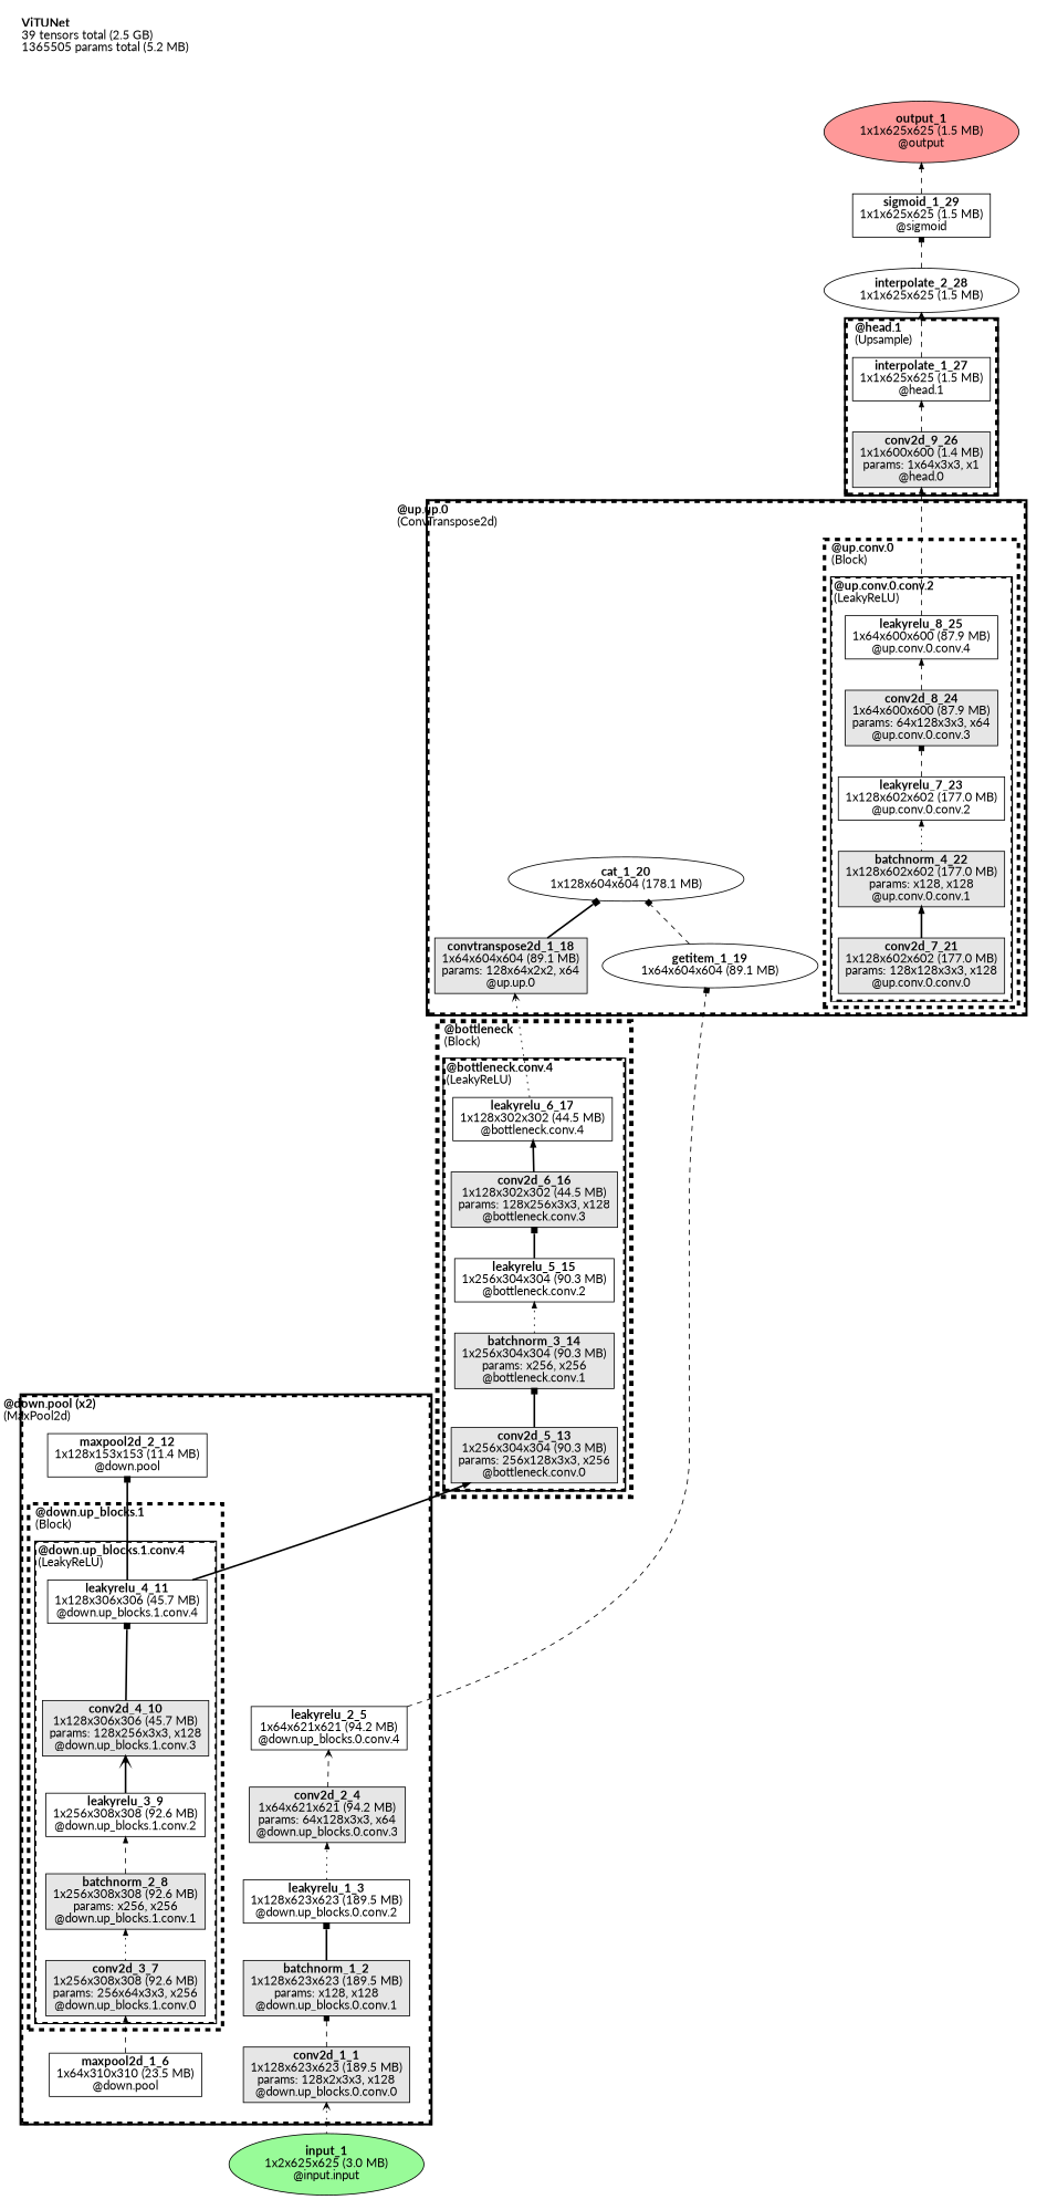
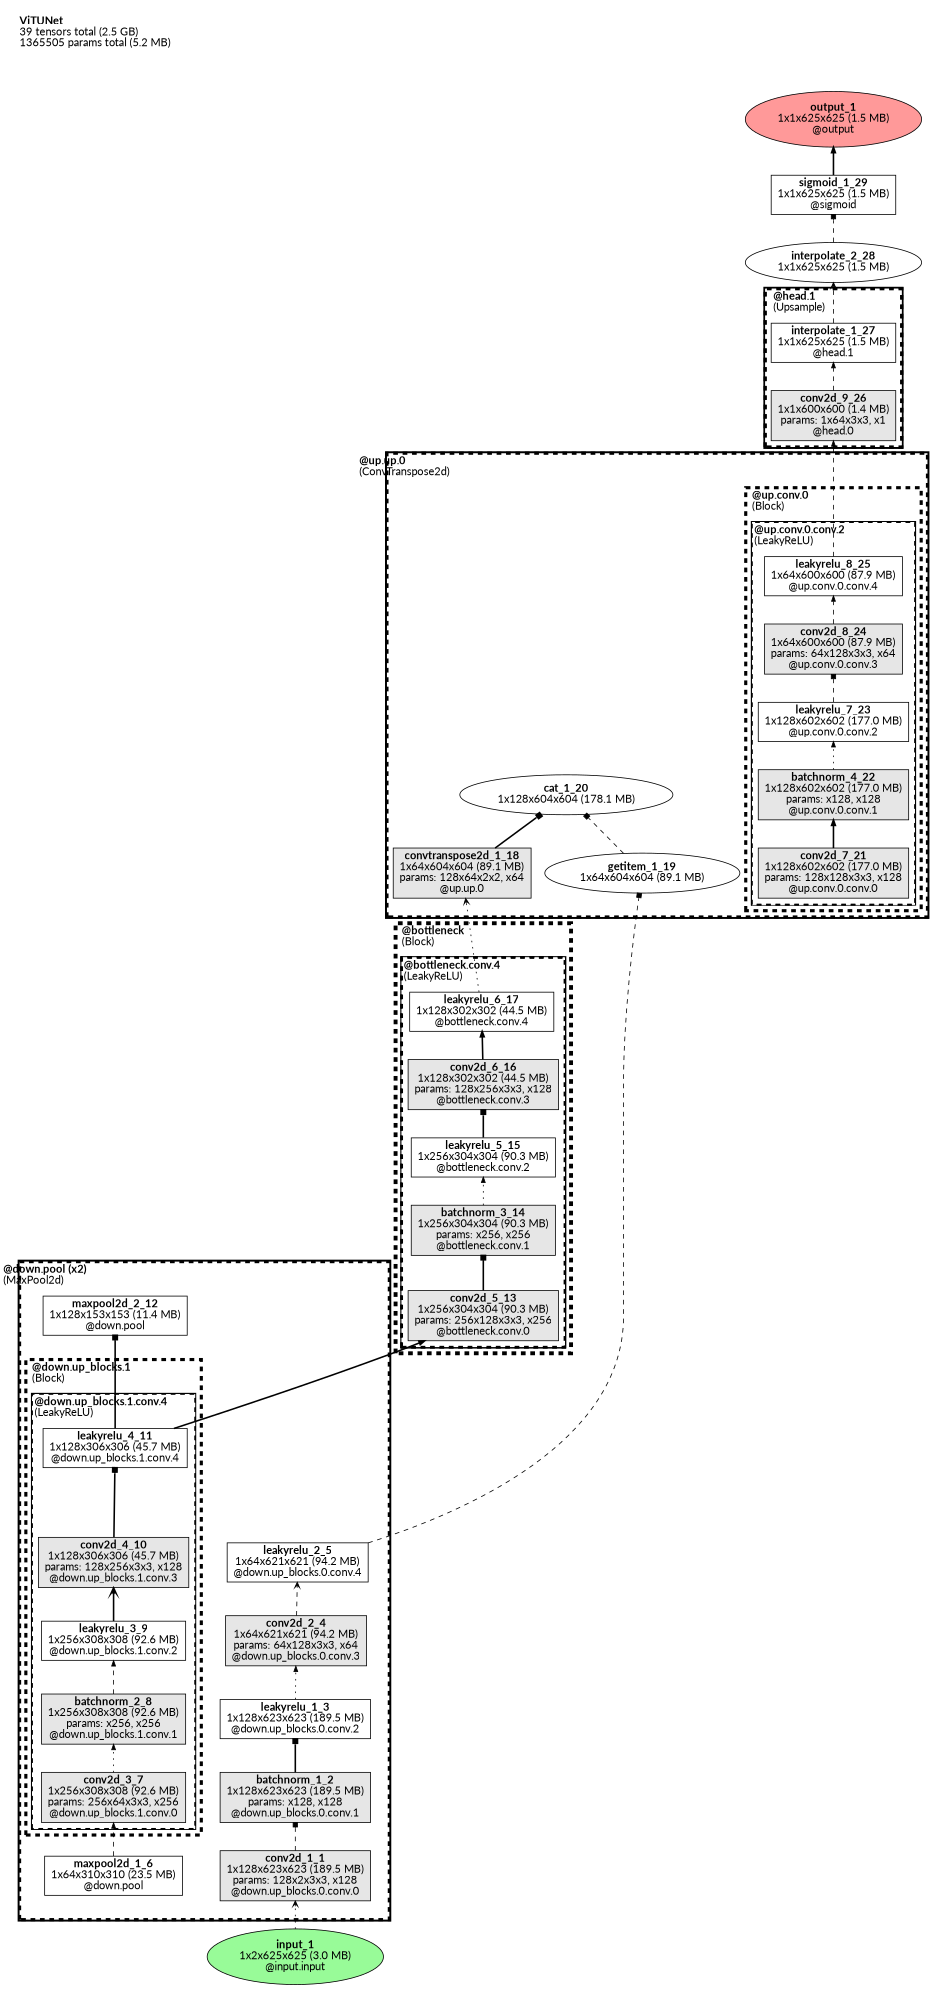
  digraph {
    fontname=Lato
    label=<<B>ViTUNet</B><br align='left'/>39 tensors total (2.5 GB)<br align='left'/>1365505 params total (5.2 MB)<br align='left'/>>
    labeljust=left
    labelloc=t
    ordering=out
    rankdir=BT
    node [color=black fillcolor=white fontcolor=black fontname=Lato ordering=out shape=box style="filled,solid"]
    edge [arrowhead=normal arrowsize=.7 color=black fontcolor=black fontname=Lato labelfontsize=8 style=dashed]
    n1 [fillcolor="#ff9999" label=<<b>output_1</b><br/>1x1x625x625 (1.5 MB)<br/>@output> shape=oval]
    n2 [fillcolor="#E6E6E6" label=<<b>conv2d_1_1</b><br/>1x128x623x623 (189.5 MB)<br/>params: 128x2x3x3, x128<br/>@down.up_blocks.0.conv.0>]
    n3 [fillcolor="#E6E6E6" label=<<b>batchnorm_1_2</b><br/>1x128x623x623 (189.5 MB)<br/>params: x128, x128<br/>@down.up_blocks.0.conv.1>]
    n4 [label=<<b>leakyrelu_1_3</b><br/>1x128x623x623 (189.5 MB)<br/>@down.up_blocks.0.conv.2>]
    n5 [fillcolor="#E6E6E6" label=<<b>conv2d_2_4</b><br/>1x64x621x621 (94.2 MB)<br/>params: 64x128x3x3, x64<br/>@down.up_blocks.0.conv.3>]
    n6 [label=<<b>leakyrelu_2_5</b><br/>1x64x621x621 (94.2 MB)<br/>@down.up_blocks.0.conv.4>]
    n7 [fillcolor="#E6E6E6" label=<<b>conv2d_3_7</b><br/>1x256x308x308 (92.6 MB)<br/>params: 256x64x3x3, x256<br/>@down.up_blocks.1.conv.0>]
    n8 [fillcolor="#E6E6E6" label=<<b>batchnorm_2_8</b><br/>1x256x308x308 (92.6 MB)<br/>params: x256, x256<br/>@down.up_blocks.1.conv.1>]
    n9 [label=<<b>leakyrelu_3_9</b><br/>1x256x308x308 (92.6 MB)<br/>@down.up_blocks.1.conv.2>]
    n10 [fillcolor="#E6E6E6" label=<<b>conv2d_4_10</b><br/>1x128x306x306 (45.7 MB)<br/>params: 128x256x3x3, x128<br/>@down.up_blocks.1.conv.3>]
    n11 [label=<<b>leakyrelu_4_11</b><br/>1x128x306x306 (45.7 MB)<br/>@down.up_blocks.1.conv.4>]
    n12 [label=<<b>maxpool2d_1_6</b><br/>1x64x310x310 (23.5 MB)<br/>@down.pool>]
    n13 [label=<<b>maxpool2d_2_12</b><br/>1x128x153x153 (11.4 MB)<br/>@down.pool>]
    n14 [fillcolor="#E6E6E6" label=<<b>conv2d_5_13</b><br/>1x256x304x304 (90.3 MB)<br/>params: 256x128x3x3, x256<br/>@bottleneck.conv.0>]
    n15 [fillcolor="#E6E6E6" label=<<b>batchnorm_3_14</b><br/>1x256x304x304 (90.3 MB)<br/>params: x256, x256<br/>@bottleneck.conv.1>]
    n16 [label=<<b>leakyrelu_5_15</b><br/>1x256x304x304 (90.3 MB)<br/>@bottleneck.conv.2>]
    n17 [fillcolor="#E6E6E6" label=<<b>conv2d_6_16</b><br/>1x128x302x302 (44.5 MB)<br/>params: 128x256x3x3, x128<br/>@bottleneck.conv.3>]
    n18 [label=<<b>leakyrelu_6_17</b><br/>1x128x302x302 (44.5 MB)<br/>@bottleneck.conv.4>]
    n19 [fillcolor="#E6E6E6" label=<<b>conv2d_7_21</b><br/>1x128x602x602 (177.0 MB)<br/>params: 128x128x3x3, x128<br/>@up.conv.0.conv.0>]
    n20 [fillcolor="#E6E6E6" label=<<b>batchnorm_4_22</b><br/>1x128x602x602 (177.0 MB)<br/>params: x128, x128<br/>@up.conv.0.conv.1>]
    n21 [label=<<b>leakyrelu_7_23</b><br/>1x128x602x602 (177.0 MB)<br/>@up.conv.0.conv.2>]
    n22 [fillcolor="#E6E6E6" label=<<b>conv2d_8_24</b><br/>1x64x600x600 (87.9 MB)<br/>params: 64x128x3x3, x64<br/>@up.conv.0.conv.3>]
    n23 [label=<<b>leakyrelu_8_25</b><br/>1x64x600x600 (87.9 MB)<br/>@up.conv.0.conv.4>]
    n24 [label=<<b>getitem_1_19</b><br/>1x64x604x604 (89.1 MB)> shape=oval]
    n25 [label=<<b>cat_1_20</b><br/>1x128x604x604 (178.1 MB)> shape=oval]
    n26 [fillcolor="#E6E6E6" label=<<b>convtranspose2d_1_18</b><br/>1x64x604x604 (89.1 MB)<br/>params: 128x64x2x2, x64<br/>@up.up.0>]
    n27 [fillcolor="#E6E6E6" label=<<b>conv2d_9_26</b><br/>1x1x600x600 (1.4 MB)<br/>params: 1x64x3x3, x1<br/>@head.0>]
    n28 [label=<<b>interpolate_1_27</b><br/>1x1x625x625 (1.5 MB)<br/>@head.1>]
    n29 [label=<<b>interpolate_2_28</b><br/>1x1x625x625 (1.5 MB)> shape=oval]
    n30 [fillcolor="#98FB98" label=<<b>input_1</b><br/>1x2x625x625 (3.0 MB)<br/>@input.input> shape=oval]
    n31 [label=<<b>sigmoid_1_29</b><br/>1x1x625x625 (1.5 MB)<br/>@sigmoid>]
    subgraph sub_1 {
      rank=sink
      n1
    }
    subgraph cluster_2 {
      fillcolor=white
      label=<<B>@down</B><br align='left'/>(Down)<br align='left'/>>
      labelloc=b
      penwidth=5.0
      style="filled,solid"
      n12
      n13
      subgraph cluster_3 {
        fillcolor=white
        label=<<B>@down.up_blocks.0</B><br align='left'/>(Block)<br align='left'/>>
        labelloc=b
        penwidth=4.0
        style="filled,dashed"
        subgraph cluster_4 {
          fillcolor=white
          label=<<B>@down.up_blocks.0.conv</B><br align='left'/>(Sequential)<br align='left'/>>
          labelloc=b
          penwidth=3.0
          style="filled,solid"
          n2
          n3
          n4
          n5
          n6
          subgraph cluster_5 {
            fillcolor=white
            label=<<B>@down.up_blocks.0.conv.0</B><br align='left'/>(Conv2d)<br align='left'/>>
            labelloc=b
            penwidth=2.0
            style="filled,dashed"
          }
          subgraph cluster_6 {
            fillcolor=white
            label=<<B>@down.up_blocks.0.conv.1</B><br align='left'/>(BatchNorm2d)<br align='left'/>>
            labelloc=b
            penwidth=2.0
            style="filled,dashed"
          }
          subgraph cluster_7 {
            fillcolor=white
            label=<<B>@down.up_blocks.0.conv.2</B><br align='left'/>(LeakyReLU)<br align='left'/>>
            labelloc=b
            penwidth=2.0
            style="filled,dashed"
          }
          subgraph cluster_8 {
            fillcolor=white
            label=<<B>@down.up_blocks.0.conv.3</B><br align='left'/>(Conv2d)<br align='left'/>>
            labelloc=b
            penwidth=2.0
            style="filled,dashed"
          }
          subgraph cluster_9 {
            fillcolor=white
            label=<<B>@down.up_blocks.0.conv.4</B><br align='left'/>(LeakyReLU)<br align='left'/>>
            labelloc=b
            penwidth=2.0
            style="filled,dashed"
          }
        }
      }
      subgraph cluster_10 {
        fillcolor=white
        label=<<B>@down.pool (x2)</B><br align='left'/>(MaxPool2d)<br align='left'/>>
        labelloc=b
        penwidth=4.0
        style="filled,dashed"
      }
      subgraph cluster_11 {
        fillcolor=white
        label=<<B>@down.up_blocks.1</B><br align='left'/>(Block)<br align='left'/>>
        labelloc=b
        penwidth=4.0
        style="filled,dashed"
        subgraph cluster_12 {
          fillcolor=white
          label=<<B>@down.up_blocks.1.conv</B><br align='left'/>(Sequential)<br align='left'/>>
          labelloc=b
          penwidth=3.0
          style="filled,solid"
          n7
          n8
          n9
          n10
          n11
          subgraph cluster_13 {
            fillcolor=white
            label=<<B>@down.up_blocks.1.conv.1</B><br align='left'/>(BatchNorm2d)<br align='left'/>>
            labelloc=b
            penwidth=2.0
            style="filled,dashed"
          }
          subgraph cluster_14 {
            fillcolor=white
            label=<<B>@down.up_blocks.1.conv.0</B><br align='left'/>(Conv2d)<br align='left'/>>
            labelloc=b
            penwidth=2.0
            style="filled,dashed"
          }
          subgraph cluster_15 {
            fillcolor=white
            label=<<B>@down.up_blocks.1.conv.2</B><br align='left'/>(LeakyReLU)<br align='left'/>>
            labelloc=b
            penwidth=2.0
            style="filled,dashed"
          }
          subgraph cluster_16 {
            fillcolor=white
            label=<<B>@down.up_blocks.1.conv.3</B><br align='left'/>(Conv2d)<br align='left'/>>
            labelloc=b
            penwidth=2.0
            style="filled,dashed"
          }
          subgraph cluster_17 {
            fillcolor=white
            label=<<B>@down.up_blocks.1.conv.4</B><br align='left'/>(LeakyReLU)<br align='left'/>>
            labelloc=b
            penwidth=2.0
            style="filled,dashed"
          }
        }
      }
    }
    subgraph cluster_18 {
      fillcolor=white
      label=<<B>@bottleneck</B><br align='left'/>(Block)<br align='left'/>>
      labelloc=b
      penwidth=5.0
      style="filled,dashed"
      subgraph cluster_19 {
        fillcolor=white
        label=<<B>@bottleneck.conv</B><br align='left'/>(Sequential)<br align='left'/>>
        labelloc=b
        penwidth=4.0
        style="filled,solid"
        n14
        n15
        n16
        n17
        n18
        subgraph cluster_20 {
          fillcolor=white
          label=<<B>@bottleneck.conv.0</B><br align='left'/>(Conv2d)<br align='left'/>>
          labelloc=b
          penwidth=3.0
          style="filled,dashed"
        }
        subgraph cluster_21 {
          fillcolor=white
          label=<<B>@bottleneck.conv.1</B><br align='left'/>(BatchNorm2d)<br align='left'/>>
          labelloc=b
          penwidth=3.0
          style="filled,dashed"
        }
        subgraph cluster_22 {
          fillcolor=white
          label=<<B>@bottleneck.conv.2</B><br align='left'/>(LeakyReLU)<br align='left'/>>
          labelloc=b
          penwidth=3.0
          style="filled,dashed"
        }
        subgraph cluster_23 {
          fillcolor=white
          label=<<B>@bottleneck.conv.3</B><br align='left'/>(Conv2d)<br align='left'/>>
          labelloc=b
          penwidth=3.0
          style="filled,dashed"
        }
        subgraph cluster_24 {
          fillcolor=white
          label=<<B>@bottleneck.conv.4</B><br align='left'/>(LeakyReLU)<br align='left'/>>
          labelloc=b
          penwidth=3.0
          style="filled,dashed"
        }
      }
    }
    subgraph cluster_25 {
      fillcolor=white
      label=<<B>@up</B><br align='left'/>(Up)<br align='left'/>>
      labelloc=b
      penwidth=5.0
      style="filled,solid"
      n24
      n25
      n26
      subgraph cluster_26 {
        fillcolor=white
        label=<<B>@up.up.0</B><br align='left'/>(ConvTranspose2d)<br align='left'/>>
        labelloc=b
        penwidth=4.0
        style="filled,dashed"
      }
      subgraph cluster_27 {
        fillcolor=white
        label=<<B>@up.conv.0</B><br align='left'/>(Block)<br align='left'/>>
        labelloc=b
        penwidth=4.0
        style="filled,dashed"
        subgraph cluster_28 {
          fillcolor=white
          label=<<B>@up.conv.0.conv</B><br align='left'/>(Sequential)<br align='left'/>>
          labelloc=b
          penwidth=3.0
          style="filled,solid"
          n19
          n20
          n21
          n22
          n23
          subgraph cluster_29 {
            fillcolor=white
            label=<<B>@up.conv.0.conv.3</B><br align='left'/>(Conv2d)<br align='left'/>>
            labelloc=b
            penwidth=2.0
            style="filled,dashed"
          }
          subgraph cluster_30 {
            fillcolor=white
            label=<<B>@up.conv.0.conv.4</B><br align='left'/>(LeakyReLU)<br align='left'/>>
            labelloc=b
            penwidth=2.0
            style="filled,dashed"
          }
          subgraph cluster_31 {
            fillcolor=white
            label=<<B>@up.conv.0.conv.0</B><br align='left'/>(Conv2d)<br align='left'/>>
            labelloc=b
            penwidth=2.0
            style="filled,dashed"
          }
          subgraph cluster_32 {
            fillcolor=white
            label=<<B>@up.conv.0.conv.1</B><br align='left'/>(BatchNorm2d)<br align='left'/>>
            labelloc=b
            penwidth=2.0
            style="filled,dashed"
          }
          subgraph cluster_33 {
            fillcolor=white
            label=<<B>@up.conv.0.conv.2</B><br align='left'/>(LeakyReLU)<br align='left'/>>
            labelloc=b
            penwidth=2.0
            style="filled,dashed"
          }
        }
      }
    }
    subgraph cluster_34 {
      fillcolor=white
      label=<<B>@head</B><br align='left'/>(Sequential)<br align='left'/>>
      labelloc=b
      penwidth=5.0
      style="filled,solid"
      n27
      n28
      subgraph cluster_35 {
        fillcolor=white
        label=<<B>@head.0</B><br align='left'/>(Conv2d)<br align='left'/>>
        labelloc=b
        penwidth=4.0
        style="filled,dashed"
      }
      subgraph cluster_36 {
        fillcolor=white
        label=<<B>@head.1</B><br align='left'/>(Upsample)<br align='left'/>>
        labelloc=b
        penwidth=4.0
        style="filled,dashed"
      }
    }
    subgraph cluster_37 {
      fillcolor=white
      label=<<B>@sigmoid</B><br align='left'/>(Sigmoid)<br align='left'/>>
      labelloc=b
      penwidth=5.0
      style="filled,dashed"
    }
    n2 -> n3 [arrowhead=box]
    n3 -> n4 [arrowhead=box style=bold]
    n4 -> n5 [style=dotted]
    n5 -> n6 [arrowhead=vee]
    n6 -> n24 [arrowhead=box]
    n7 -> n8 [style=dotted]
    n8 -> n9
    n9 -> n10 [arrowhead=vee style=bold]
    n10 -> n11 [arrowhead=box style=bold]
    n11 -> n13 [arrowhead=box style=bold]
    n11 -> n14 [style=bold]
    n12 -> n7
    n14 -> n15 [arrowhead=box style=bold]
    n15 -> n16 [style=dotted]
    n16 -> n17 [arrowhead=box style=bold]
    n17 -> n18 [style=bold]
    n18 -> n26 [arrowhead=vee style=dotted]
    n19 -> n20 [style=bold]
    n20 -> n21 [style=dotted]
    n21 -> n22 [arrowhead=box]
    n22 -> n23
    n23 -> n27
    n24 -> n25 [arrowhead=box]
    n26 -> n25 [arrowhead=box style=bold]
    n27 -> n28
    n28 -> n29 [arrowhead=vee]
    n29 -> n31 [arrowhead=box]
    n30 -> n2 [arrowhead=vee style=dotted]
-   n31 -> n1
+   n31 -> n1 [style=bold]
  }
